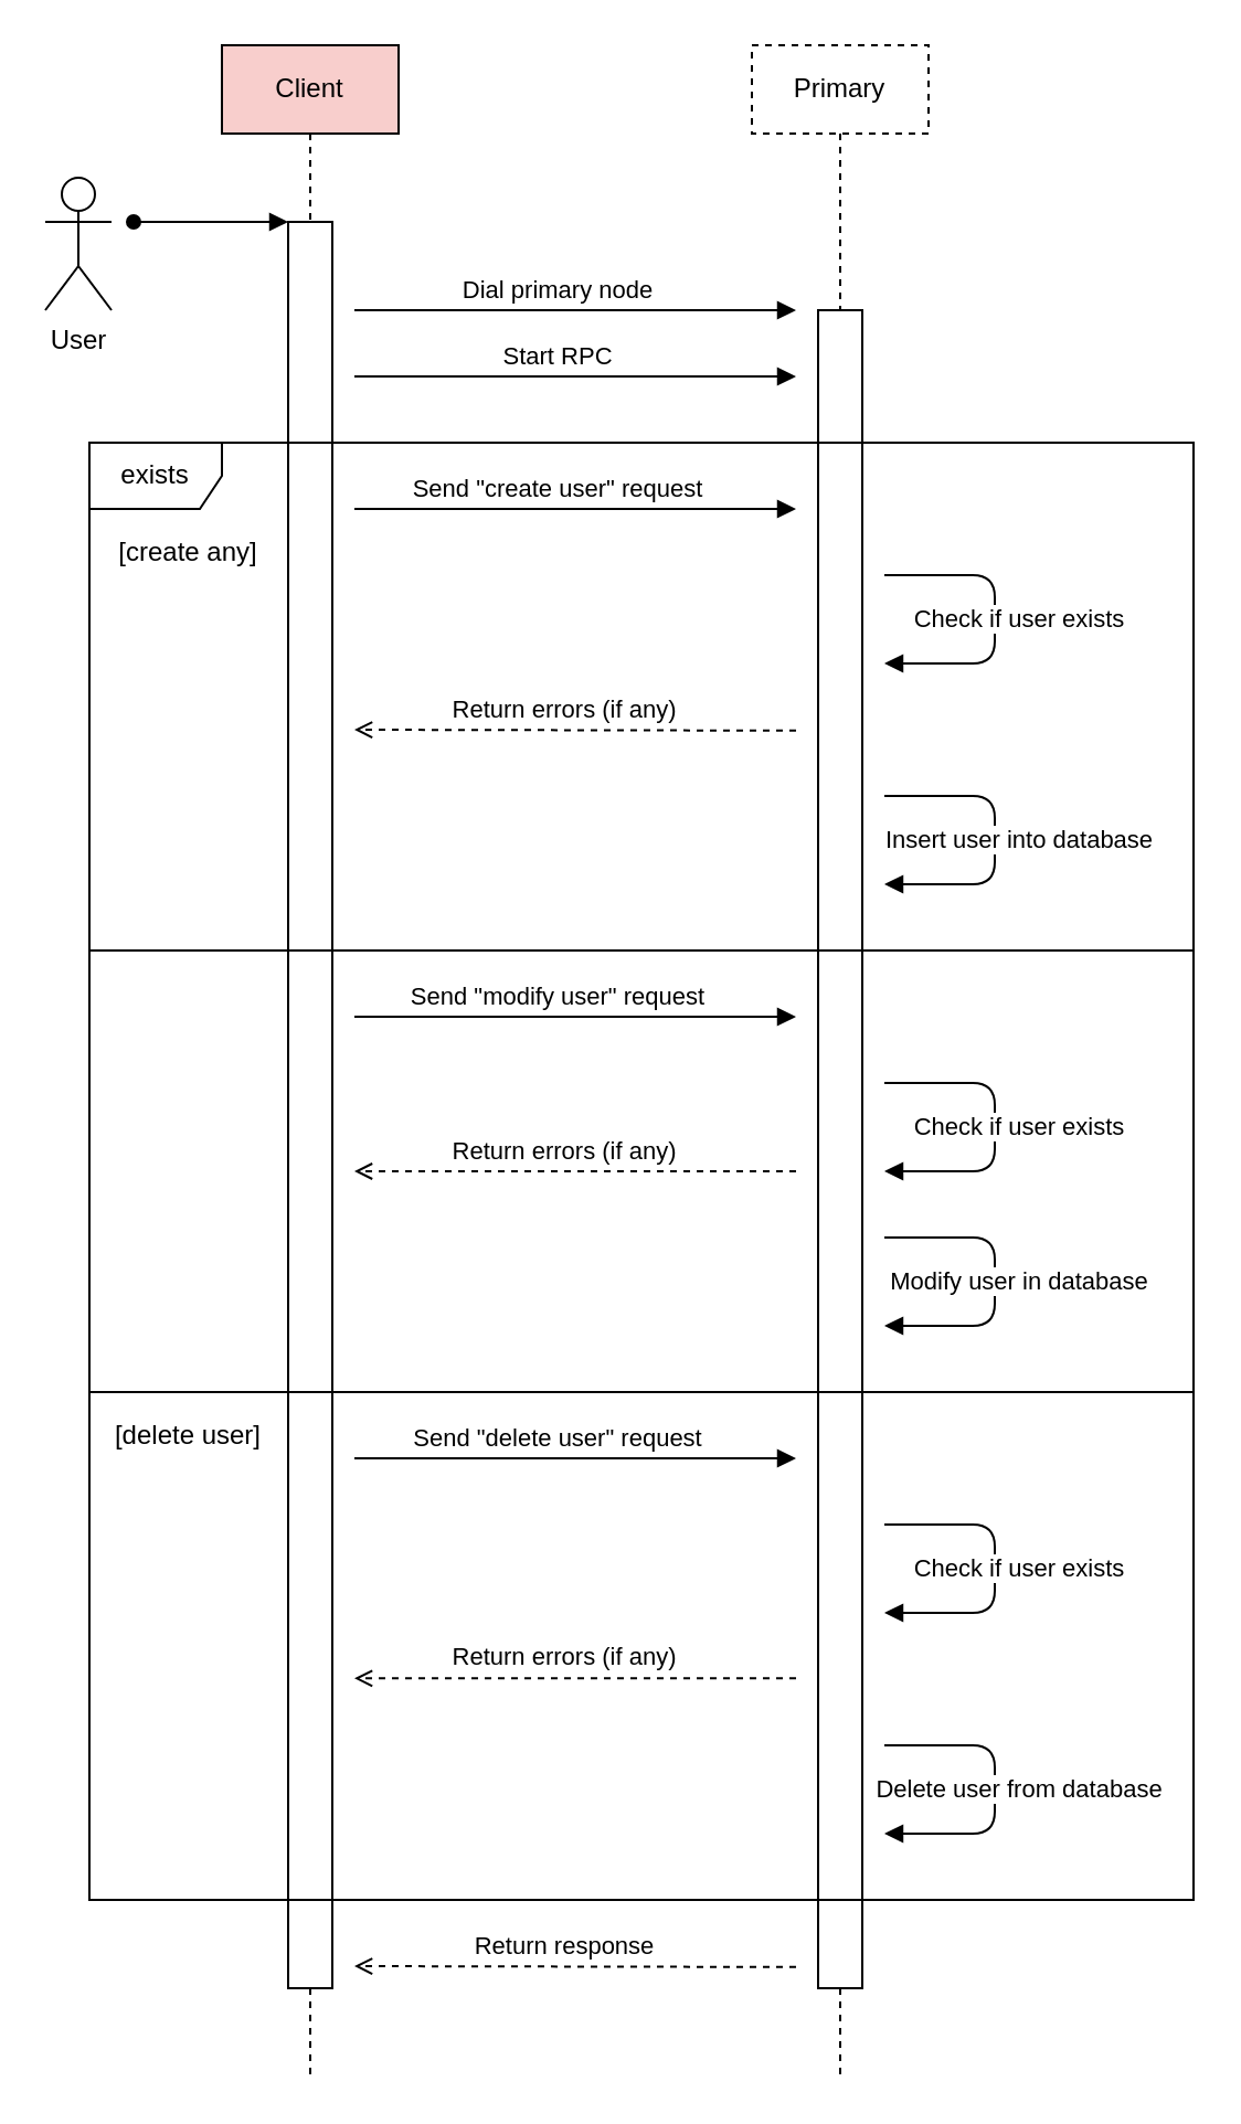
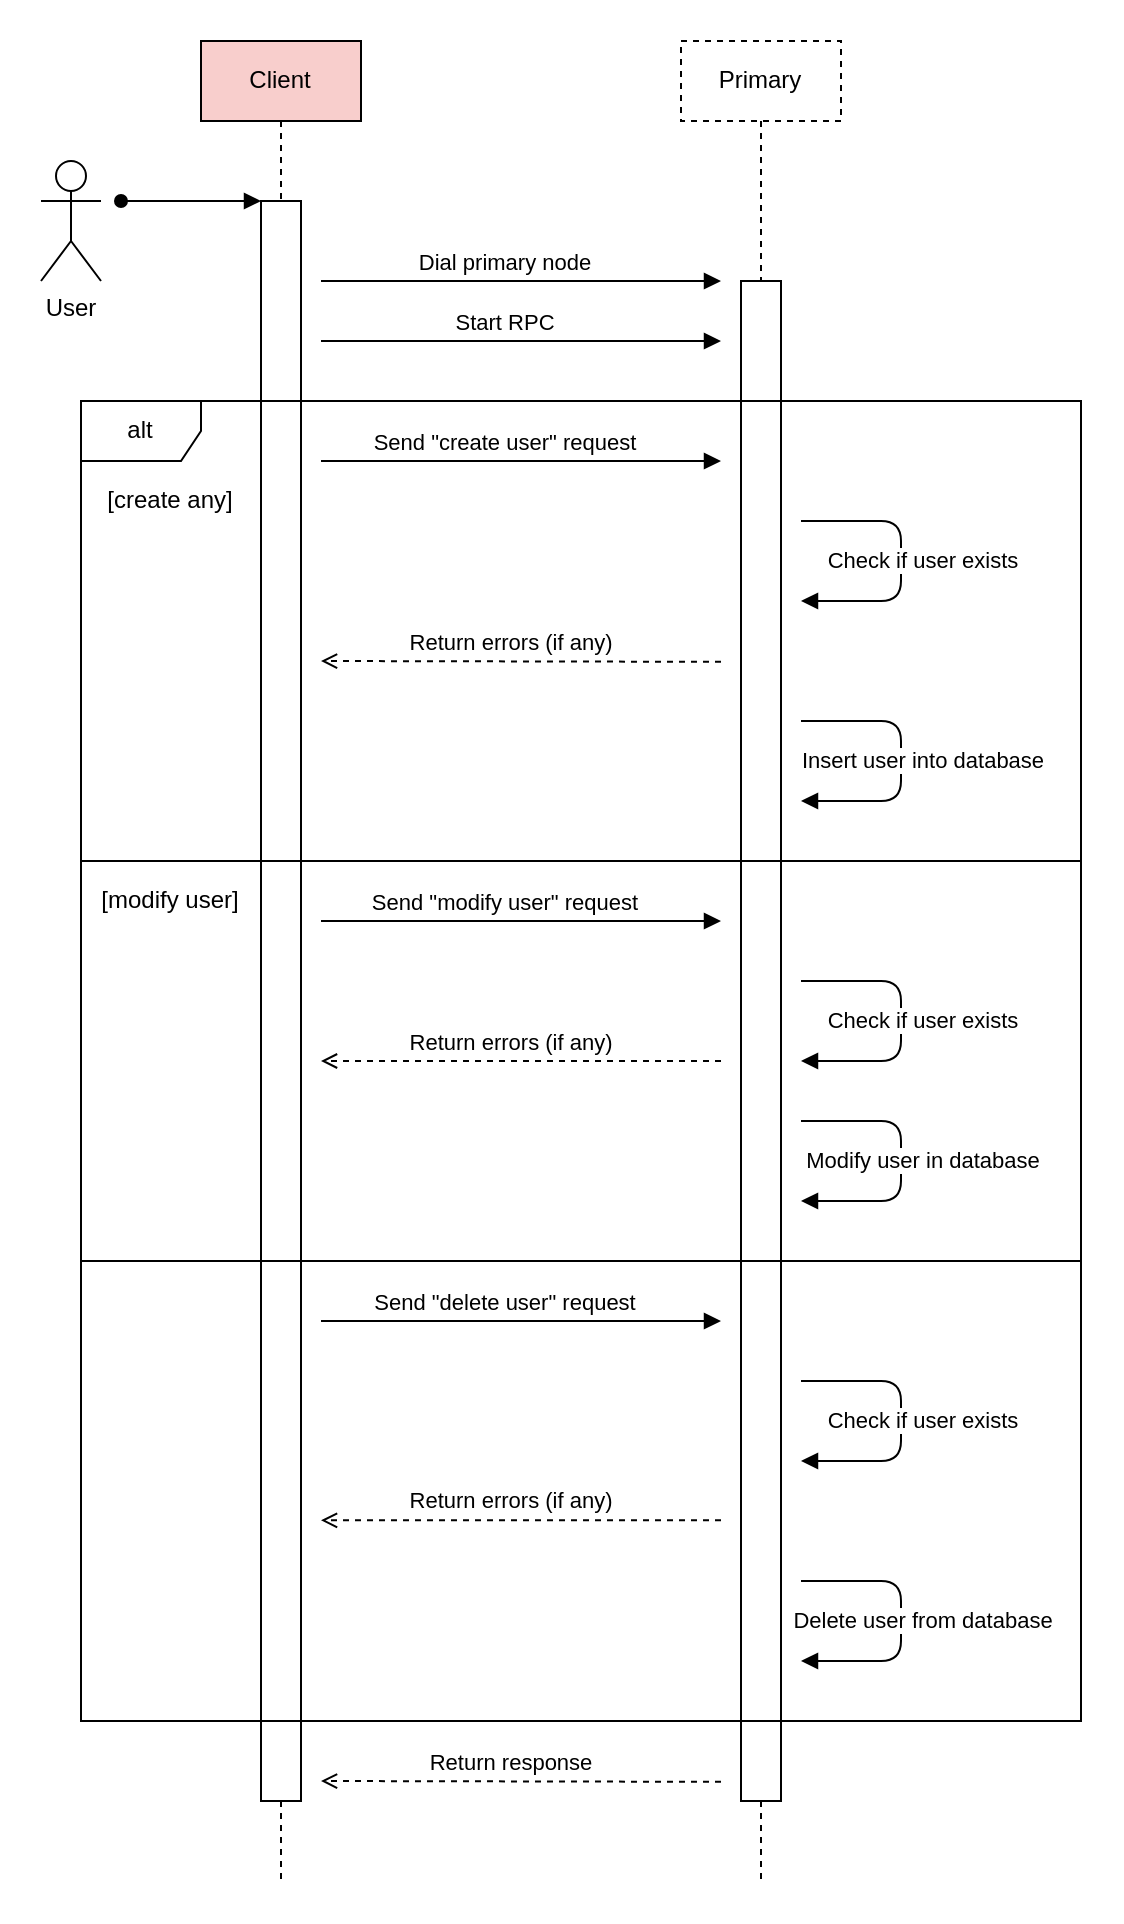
  <mxCell id="0" />
  <mxCell id="1" parent="0" />
  <mxCell id="2" style="edgeStyle=orthogonalEdgeStyle;rounded=0;orthogonalLoop=1;jettySize=auto;html=1;entryX=0;entryY=0;entryDx=0;entryDy=0;endArrow=block;endFill=1;startArrow=oval;startFill=1;" parent="1" target="14" edge="1"><mxGeometry relative="1" as="geometry"><mxPoint x="60" y="100" as="sourcePoint" /><Array as="points"><mxPoint x="80" y="100" /><mxPoint x="80" y="100" /></Array></mxGeometry></mxCell>
  <mxCell id="3" value="User" style="shape=umlActor;verticalLabelPosition=bottom;verticalAlign=top;html=1;outlineConnect=0;" parent="1" vertex="1"><mxGeometry x="20" y="80" width="30" height="60" as="geometry" /></mxCell>
  <mxCell id="4" style="edgeStyle=orthogonalEdgeStyle;rounded=0;orthogonalLoop=1;jettySize=auto;html=1;dashed=1;endArrow=none;endFill=0;" parent="1" source="14" edge="1"><mxGeometry relative="1" as="geometry"><mxPoint x="140" y="940" as="targetPoint" /></mxGeometry></mxCell>
  <mxCell id="5" value="Client" style="rounded=0;whiteSpace=wrap;html=1;fillColor=#f8cecc;" parent="1" vertex="1"><mxGeometry x="100" y="20" width="80" height="40" as="geometry" /></mxCell>
  <mxCell id="6" value="Primary" style="rounded=0;whiteSpace=wrap;html=1;dashed=1;" parent="1" vertex="1"><mxGeometry x="340" y="20" width="80" height="40" as="geometry" /></mxCell>
  <mxCell id="7" style="edgeStyle=orthogonalEdgeStyle;rounded=0;orthogonalLoop=1;jettySize=auto;html=1;dashed=1;endArrow=none;endFill=0;" parent="1" source="8" edge="1"><mxGeometry relative="1" as="geometry"><mxPoint x="380" y="940" as="targetPoint" /></mxGeometry></mxCell>
  <mxCell id="8" value="" style="rounded=0;whiteSpace=wrap;html=1;" parent="1" vertex="1"><mxGeometry x="370" y="140" width="20" height="760" as="geometry" /></mxCell>
  <mxCell id="9" style="edgeStyle=orthogonalEdgeStyle;rounded=0;orthogonalLoop=1;jettySize=auto;html=1;dashed=1;endArrow=none;endFill=0;" parent="1" source="6" target="8" edge="1"><mxGeometry relative="1" as="geometry"><mxPoint x="380" y="1060" as="targetPoint" /><mxPoint x="380" y="60" as="sourcePoint" /></mxGeometry></mxCell>
  <mxCell id="10" value="" style="endArrow=block;html=1;endFill=1;" parent="1" edge="1"><mxGeometry width="50" height="50" relative="1" as="geometry"><mxPoint x="160" y="140" as="sourcePoint" /><mxPoint x="360" y="140" as="targetPoint" /></mxGeometry></mxCell>
  <mxCell id="11" value="Dial primary node" style="edgeLabel;html=1;align=center;verticalAlign=middle;resizable=0;points=[];" parent="10" vertex="1" connectable="0"><mxGeometry x="-0.22" y="-1" relative="1" as="geometry"><mxPoint x="13.33" y="-11" as="offset" /></mxGeometry></mxCell>
  <mxCell id="12" value="" style="endArrow=block;html=1;endFill=1;" parent="1" edge="1"><mxGeometry width="50" height="50" relative="1" as="geometry"><mxPoint x="160" y="170" as="sourcePoint" /><mxPoint x="360" y="170" as="targetPoint" /></mxGeometry></mxCell>
  <mxCell id="13" value="Start RPC" style="edgeLabel;html=1;align=center;verticalAlign=middle;resizable=0;points=[];" parent="12" vertex="1" connectable="0"><mxGeometry x="-0.22" y="-1" relative="1" as="geometry"><mxPoint x="13.33" y="-11" as="offset" /></mxGeometry></mxCell>
  <mxCell id="14" value="" style="rounded=0;whiteSpace=wrap;html=1;" parent="1" vertex="1"><mxGeometry x="130" y="100" width="20" height="800" as="geometry" /></mxCell>
  <mxCell id="15" style="edgeStyle=orthogonalEdgeStyle;rounded=0;orthogonalLoop=1;jettySize=auto;html=1;dashed=1;endArrow=none;endFill=0;" parent="1" source="5" target="14" edge="1"><mxGeometry relative="1" as="geometry"><mxPoint x="140" y="1180" as="targetPoint" /><mxPoint x="140" y="60" as="sourcePoint" /></mxGeometry></mxCell>
- <mxCell id="16" value="exists" style="shape=umlFrame;whiteSpace=wrap;html=1;container=1;collapsible=0;recursiveResize=0;allowArrows=0;connectable=0;" parent="1" vertex="1"><mxGeometry x="40" y="200" width="500" height="230" as="geometry" /></mxCell>
+ <mxCell id="16" value="alt" style="shape=umlFrame;whiteSpace=wrap;html=1;container=1;collapsible=0;recursiveResize=0;allowArrows=0;connectable=0;" parent="1" vertex="1"><mxGeometry x="40" y="200" width="500" height="230" as="geometry" /></mxCell>
  <mxCell id="17" value="[create any]" style="text;html=1;strokeColor=none;fillColor=none;align=center;verticalAlign=middle;whiteSpace=wrap;rounded=0;" parent="16" vertex="1"><mxGeometry y="40" width="90" height="20" as="geometry" /></mxCell>
  <mxCell id="18" value="" style="endArrow=block;html=1;endFill=1;" parent="16" edge="1"><mxGeometry width="50" height="50" relative="1" as="geometry"><mxPoint x="120" y="30" as="sourcePoint" /><mxPoint x="320" y="30" as="targetPoint" /></mxGeometry></mxCell>
  <mxCell id="19" value="Send &quot;create user&quot; request" style="edgeLabel;html=1;align=center;verticalAlign=middle;resizable=0;points=[];" parent="18" vertex="1" connectable="0"><mxGeometry x="-0.22" y="-1" relative="1" as="geometry"><mxPoint x="13.33" y="-11" as="offset" /></mxGeometry></mxCell>
  <mxCell id="20" value="" style="endArrow=block;html=1;endFill=1;" parent="16" edge="1"><mxGeometry width="50" height="50" relative="1" as="geometry"><mxPoint x="360" y="60" as="sourcePoint" /><mxPoint x="360" y="100" as="targetPoint" /><Array as="points"><mxPoint x="410" y="60" /><mxPoint x="410" y="100" /></Array></mxGeometry></mxCell>
  <mxCell id="21" value="Check if user exists" style="edgeLabel;html=1;align=center;verticalAlign=middle;resizable=0;points=[];" parent="20" vertex="1" connectable="0"><mxGeometry x="0.101" y="2" relative="1" as="geometry"><mxPoint x="8" y="-7.14" as="offset" /></mxGeometry></mxCell>
  <mxCell id="22" value="" style="endArrow=open;html=1;endFill=0;dashed=1;" parent="16" edge="1"><mxGeometry width="50" height="50" relative="1" as="geometry"><mxPoint x="320" y="130.42" as="sourcePoint" /><mxPoint x="120" y="130" as="targetPoint" /></mxGeometry></mxCell>
  <mxCell id="23" value="Return errors (if any)&lt;br&gt;" style="edgeLabel;html=1;align=center;verticalAlign=middle;resizable=0;points=[];" parent="22" vertex="1" connectable="0"><mxGeometry x="0.132" y="-5" relative="1" as="geometry"><mxPoint x="7.49" y="-4.76" as="offset" /></mxGeometry></mxCell>
  <mxCell id="24" value="" style="endArrow=block;html=1;endFill=1;" parent="16" edge="1"><mxGeometry width="50" height="50" relative="1" as="geometry"><mxPoint x="360" y="160" as="sourcePoint" /><mxPoint x="360" y="200" as="targetPoint" /><Array as="points"><mxPoint x="410" y="160" /><mxPoint x="410" y="200" /></Array></mxGeometry></mxCell>
  <mxCell id="25" value="Insert user into database" style="edgeLabel;html=1;align=center;verticalAlign=middle;resizable=0;points=[];" parent="24" vertex="1" connectable="0"><mxGeometry x="0.101" y="2" relative="1" as="geometry"><mxPoint x="8" y="-7.14" as="offset" /></mxGeometry></mxCell>
  <mxCell id="26" value="" style="rounded=0;whiteSpace=wrap;html=1;fillColor=none;container=1;recursiveResize=0;collapsible=0;connectable=0;allowArrows=0;" parent="1" vertex="1"><mxGeometry x="40" y="430" width="500" height="200" as="geometry" /></mxCell>
+ <mxCell id="27" value="[modify user]" style="text;html=1;strokeColor=none;fillColor=none;align=center;verticalAlign=middle;whiteSpace=wrap;rounded=0;" parent="26" vertex="1"><mxGeometry y="10" width="90" height="20" as="geometry" /></mxCell>
  <mxCell id="28" value="" style="endArrow=block;html=1;endFill=1;" parent="26" edge="1"><mxGeometry width="50" height="50" relative="1" as="geometry"><mxPoint x="120" y="30" as="sourcePoint" /><mxPoint x="320" y="30" as="targetPoint" /></mxGeometry></mxCell>
  <mxCell id="29" value="Send &quot;modify user&quot; request" style="edgeLabel;html=1;align=center;verticalAlign=middle;resizable=0;points=[];" parent="28" vertex="1" connectable="0"><mxGeometry x="-0.22" y="-1" relative="1" as="geometry"><mxPoint x="13.33" y="-11" as="offset" /></mxGeometry></mxCell>
  <mxCell id="30" value="" style="endArrow=block;html=1;endFill=1;" parent="26" edge="1"><mxGeometry width="50" height="50" relative="1" as="geometry"><mxPoint x="360" y="60" as="sourcePoint" /><mxPoint x="360" y="100" as="targetPoint" /><Array as="points"><mxPoint x="410" y="60" /><mxPoint x="410" y="100" /></Array></mxGeometry></mxCell>
  <mxCell id="31" value="Check if user exists" style="edgeLabel;html=1;align=center;verticalAlign=middle;resizable=0;points=[];" parent="30" vertex="1" connectable="0"><mxGeometry x="0.101" y="2" relative="1" as="geometry"><mxPoint x="8" y="-7.14" as="offset" /></mxGeometry></mxCell>
  <mxCell id="32" value="" style="endArrow=open;html=1;endFill=0;dashed=1;" parent="26" edge="1"><mxGeometry width="50" height="50" relative="1" as="geometry"><mxPoint x="320" y="100" as="sourcePoint" /><mxPoint x="120" y="100" as="targetPoint" /></mxGeometry></mxCell>
  <mxCell id="33" value="Return errors (if any)&lt;br&gt;" style="edgeLabel;html=1;align=center;verticalAlign=middle;resizable=0;points=[];" parent="32" vertex="1" connectable="0"><mxGeometry x="0.132" y="-5" relative="1" as="geometry"><mxPoint x="7.49" y="-4.76" as="offset" /></mxGeometry></mxCell>
  <mxCell id="34" value="" style="endArrow=block;html=1;endFill=1;" parent="26" edge="1"><mxGeometry width="50" height="50" relative="1" as="geometry"><mxPoint x="360" y="130" as="sourcePoint" /><mxPoint x="360" y="170" as="targetPoint" /><Array as="points"><mxPoint x="410" y="130" /><mxPoint x="410" y="170" /></Array></mxGeometry></mxCell>
  <mxCell id="35" value="Modify user in database" style="edgeLabel;html=1;align=center;verticalAlign=middle;resizable=0;points=[];" parent="34" vertex="1" connectable="0"><mxGeometry x="0.101" y="2" relative="1" as="geometry"><mxPoint x="8" y="-7.14" as="offset" /></mxGeometry></mxCell>
  <mxCell id="36" value="" style="rounded=0;whiteSpace=wrap;html=1;fillColor=none;container=1;collapsible=0;recursiveResize=0;connectable=0;allowArrows=0;" parent="1" vertex="1"><mxGeometry x="40" y="630" width="500" height="230" as="geometry" /></mxCell>
- <mxCell id="37" value="[delete user]" style="text;html=1;strokeColor=none;fillColor=none;align=center;verticalAlign=middle;whiteSpace=wrap;rounded=0;" parent="36" vertex="1"><mxGeometry y="10" width="90" height="20" as="geometry" /></mxCell>
  <mxCell id="38" value="" style="endArrow=block;html=1;endFill=1;" parent="36" edge="1"><mxGeometry width="50" height="50" relative="1" as="geometry"><mxPoint x="120" y="30" as="sourcePoint" /><mxPoint x="320" y="30" as="targetPoint" /></mxGeometry></mxCell>
  <mxCell id="39" value="Send &quot;delete user&quot; request" style="edgeLabel;html=1;align=center;verticalAlign=middle;resizable=0;points=[];" parent="38" vertex="1" connectable="0"><mxGeometry x="-0.22" y="-1" relative="1" as="geometry"><mxPoint x="13.33" y="-11" as="offset" /></mxGeometry></mxCell>
  <mxCell id="40" value="" style="endArrow=block;html=1;endFill=1;" parent="36" edge="1"><mxGeometry width="50" height="50" relative="1" as="geometry"><mxPoint x="360" y="60" as="sourcePoint" /><mxPoint x="360" y="100" as="targetPoint" /><Array as="points"><mxPoint x="410" y="60" /><mxPoint x="410" y="100" /></Array></mxGeometry></mxCell>
  <mxCell id="41" value="Check if user exists" style="edgeLabel;html=1;align=center;verticalAlign=middle;resizable=0;points=[];" parent="40" vertex="1" connectable="0"><mxGeometry x="0.101" y="2" relative="1" as="geometry"><mxPoint x="8" y="-7.14" as="offset" /></mxGeometry></mxCell>
  <mxCell id="42" value="" style="endArrow=open;html=1;endFill=0;dashed=1;" parent="36" edge="1"><mxGeometry width="50" height="50" relative="1" as="geometry"><mxPoint x="320" y="129.66" as="sourcePoint" /><mxPoint x="120" y="129.66" as="targetPoint" /></mxGeometry></mxCell>
  <mxCell id="43" value="Return errors (if any)&lt;br&gt;" style="edgeLabel;html=1;align=center;verticalAlign=middle;resizable=0;points=[];" parent="42" vertex="1" connectable="0"><mxGeometry x="0.132" y="-5" relative="1" as="geometry"><mxPoint x="7.49" y="-4.76" as="offset" /></mxGeometry></mxCell>
  <mxCell id="44" value="" style="endArrow=block;html=1;endFill=1;" parent="36" edge="1"><mxGeometry width="50" height="50" relative="1" as="geometry"><mxPoint x="360" y="160" as="sourcePoint" /><mxPoint x="360" y="200" as="targetPoint" /><Array as="points"><mxPoint x="410" y="160" /><mxPoint x="410" y="200" /></Array></mxGeometry></mxCell>
  <mxCell id="45" value="Delete user from database" style="edgeLabel;html=1;align=center;verticalAlign=middle;resizable=0;points=[];" parent="44" vertex="1" connectable="0"><mxGeometry x="0.101" y="2" relative="1" as="geometry"><mxPoint x="8" y="-7.14" as="offset" /></mxGeometry></mxCell>
  <mxCell id="46" value="" style="endArrow=open;html=1;endFill=0;dashed=1;" parent="1" edge="1"><mxGeometry width="50" height="50" relative="1" as="geometry"><mxPoint x="360" y="890.42" as="sourcePoint" /><mxPoint x="160" y="890" as="targetPoint" /></mxGeometry></mxCell>
  <mxCell id="47" value="Return response" style="edgeLabel;html=1;align=center;verticalAlign=middle;resizable=0;points=[];" parent="46" vertex="1" connectable="0"><mxGeometry x="0.132" y="-5" relative="1" as="geometry"><mxPoint x="7.49" y="-4.76" as="offset" /></mxGeometry></mxCell>
